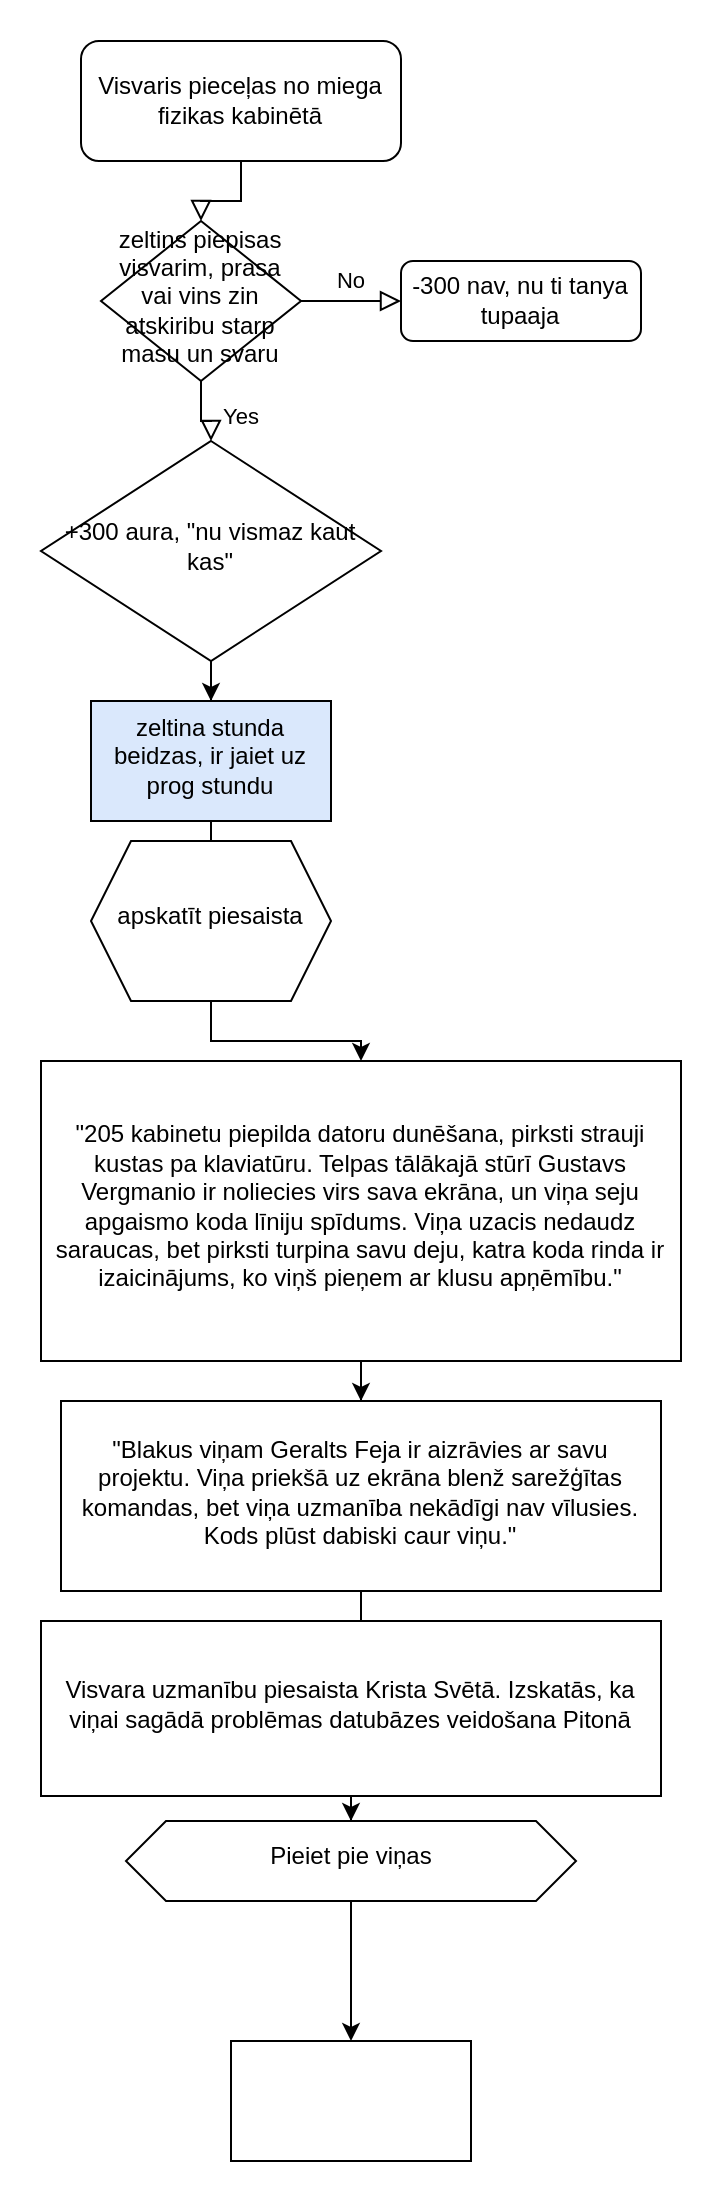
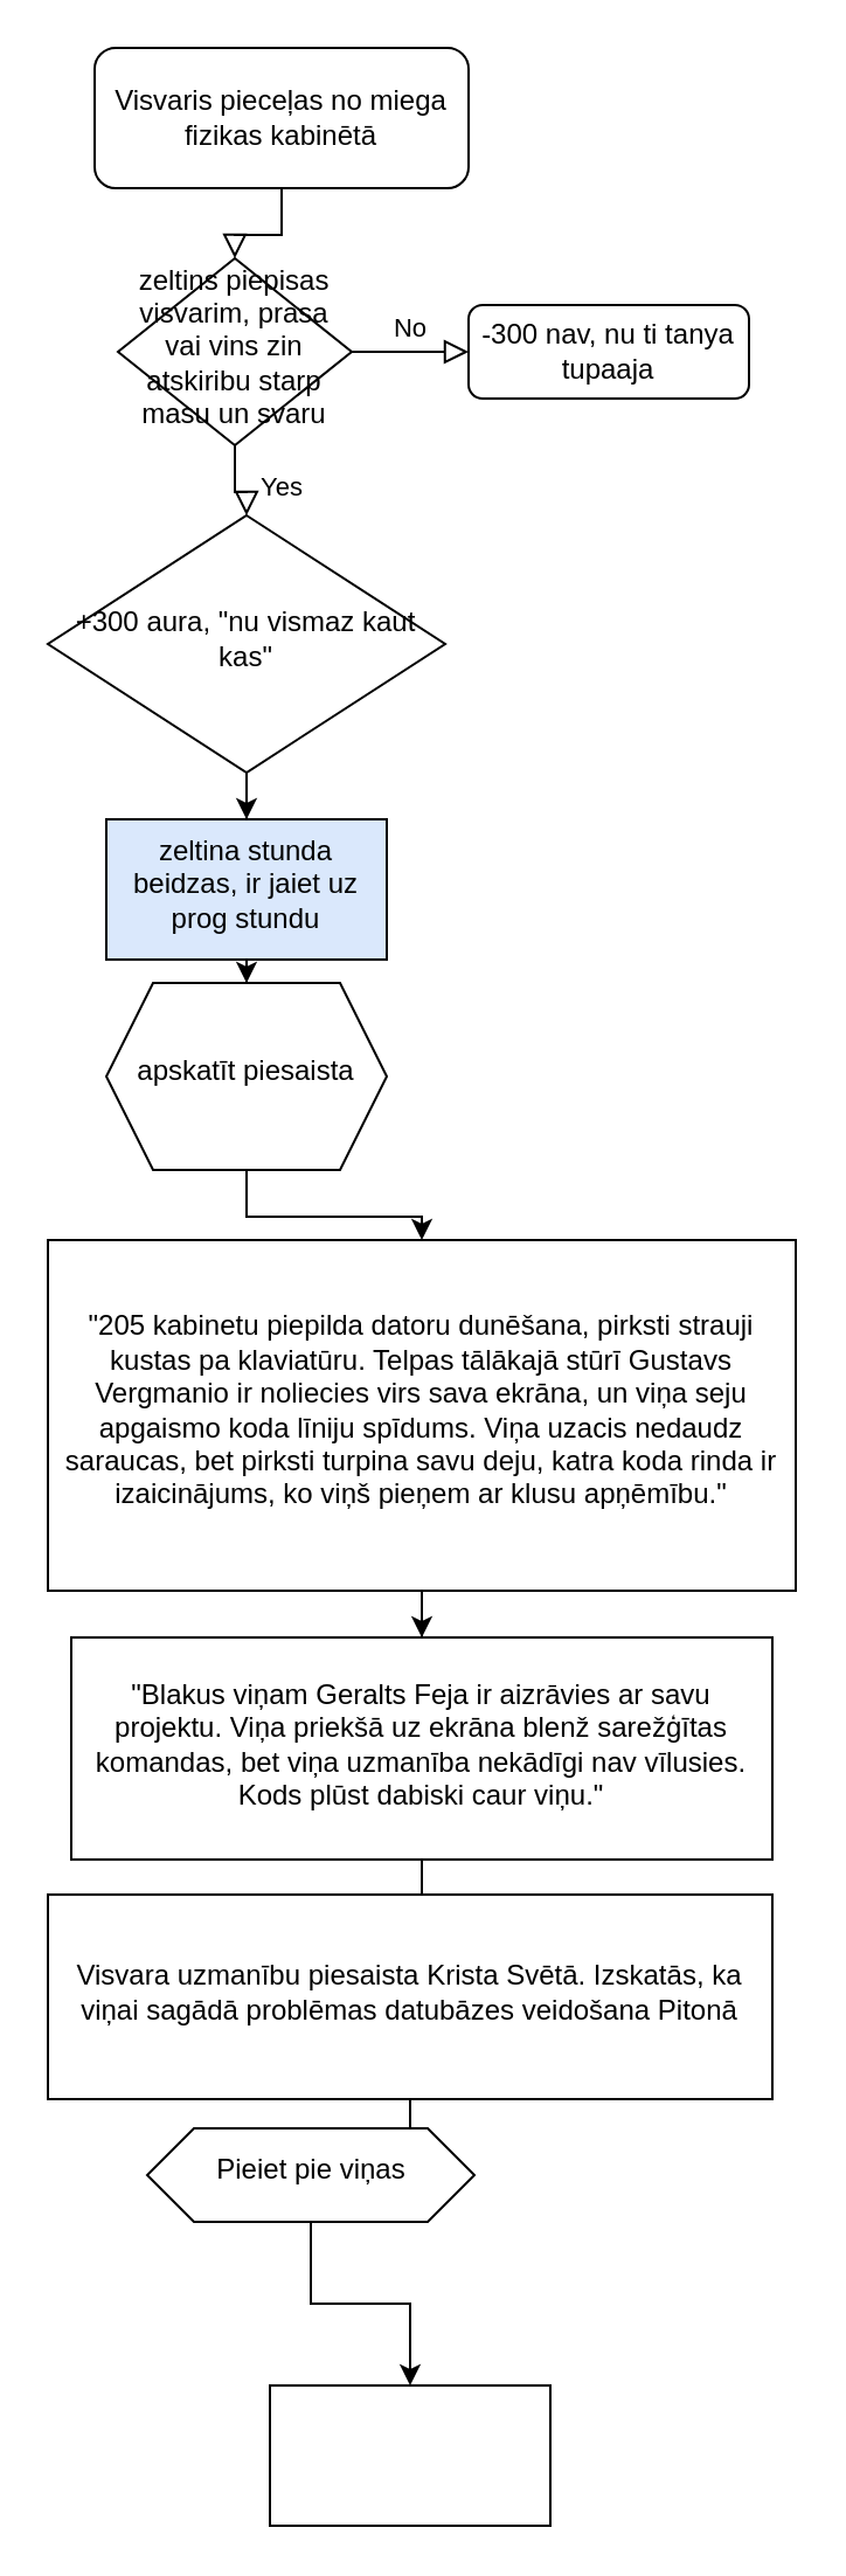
  <mxCell id="0" />
  <mxCell id="1" parent="0" />
  <mxCell id="2" value="" style="rounded=0;html=1;jettySize=auto;orthogonalLoop=1;fontSize=11;endArrow=block;endFill=0;endSize=8;strokeWidth=1;shadow=0;labelBackgroundColor=none;edgeStyle=orthogonalEdgeStyle;" parent="1" source="3" target="6" edge="1"><mxGeometry relative="1" as="geometry" /></mxCell>
  <mxCell id="3" value="Visvaris pieceļas no miega fizikas kabinētā" style="rounded=1;whiteSpace=wrap;html=1;fontSize=12;glass=0;strokeWidth=1;shadow=0;" parent="1" vertex="1"><mxGeometry x="40" y="20" width="160" height="60" as="geometry" /></mxCell>
  <mxCell id="4" value="Yes" style="rounded=0;html=1;jettySize=auto;orthogonalLoop=1;fontSize=11;endArrow=block;endFill=0;endSize=8;strokeWidth=1;shadow=0;labelBackgroundColor=none;edgeStyle=orthogonalEdgeStyle;" parent="1" source="6" target="9" edge="1"><mxGeometry y="20" relative="1" as="geometry"><mxPoint as="offset" /></mxGeometry></mxCell>
  <mxCell id="5" value="No" style="edgeStyle=orthogonalEdgeStyle;rounded=0;html=1;jettySize=auto;orthogonalLoop=1;fontSize=11;endArrow=block;endFill=0;endSize=8;strokeWidth=1;shadow=0;labelBackgroundColor=none;" parent="1" source="6" target="7" edge="1"><mxGeometry y="10" relative="1" as="geometry"><mxPoint as="offset" /></mxGeometry></mxCell>
  <mxCell id="6" value="zeltins piepisas visvarim, prasa vai vins zin atskiribu starp masu un svaru" style="rhombus;whiteSpace=wrap;html=1;shadow=0;fontFamily=Helvetica;fontSize=12;align=center;strokeWidth=1;spacing=6;spacingTop=-4;" parent="1" vertex="1"><mxGeometry x="50" y="110" width="100" height="80" as="geometry" /></mxCell>
  <mxCell id="7" value="-300 nav, nu ti tanya tupaaja" style="rounded=1;whiteSpace=wrap;html=1;fontSize=12;glass=0;strokeWidth=1;shadow=0;" parent="1" vertex="1"><mxGeometry x="200" y="130" width="120" height="40" as="geometry" /></mxCell>
  <mxCell id="8" value="" style="edgeStyle=orthogonalEdgeStyle;rounded=0;orthogonalLoop=1;jettySize=auto;html=1;" parent="1" source="9" target="11" edge="1"><mxGeometry relative="1" as="geometry" /></mxCell>
  <mxCell id="9" value="+300 aura, &quot;nu vismaz kaut kas&quot;" style="rhombus;whiteSpace=wrap;html=1;shadow=0;fontFamily=Helvetica;fontSize=12;align=center;strokeWidth=1;spacing=6;spacingTop=-4;" parent="1" vertex="1"><mxGeometry x="20" y="220" width="170" height="110" as="geometry" /></mxCell>
- <mxCell id="10" value="" style="edgeStyle=orthogonalEdgeStyle;rounded=0;orthogonalLoop=1;jettySize=auto;html=1;endArrow=none;" parent="1" source="11" target="13" edge="1"><mxGeometry relative="1" as="geometry" /></mxCell>
+ <mxCell id="10" value="" style="edgeStyle=orthogonalEdgeStyle;rounded=0;orthogonalLoop=1;jettySize=auto;html=1;" parent="1" source="11" target="13" edge="1"><mxGeometry relative="1" as="geometry" /></mxCell>
  <mxCell id="11" value="zeltina stunda beidzas, ir jaiet uz prog stundu" style="whiteSpace=wrap;html=1;shadow=0;strokeWidth=1;spacing=6;spacingTop=-4;fillColor=#dae8fc;" parent="1" vertex="1"><mxGeometry x="45" y="350" width="120" height="60" as="geometry" /></mxCell>
  <mxCell id="12" value="" style="edgeStyle=orthogonalEdgeStyle;rounded=0;orthogonalLoop=1;jettySize=auto;html=1;" parent="1" source="13" target="15" edge="1"><mxGeometry relative="1" as="geometry" /></mxCell>
  <mxCell id="13" value="apskatīt piesaista" style="shape=hexagon;perimeter=hexagonPerimeter2;whiteSpace=wrap;html=1;fixedSize=1;shadow=0;strokeWidth=1;spacing=6;spacingTop=-4;" parent="1" vertex="1"><mxGeometry x="45" y="420" width="120" height="80" as="geometry" /></mxCell>
  <mxCell id="14" value="" style="edgeStyle=orthogonalEdgeStyle;rounded=0;orthogonalLoop=1;jettySize=auto;html=1;" parent="1" source="15" target="17" edge="1"><mxGeometry relative="1" as="geometry" /></mxCell>
  <mxCell id="15" value="&quot;205 kabinetu piepilda datoru dunēšana, pirksti strauji kustas pa klaviatūru. Telpas tālākajā stūrī Gustavs Vergmanio ir noliecies virs sava ekrāna, un viņa seju apgaismo koda līniju spīdums. Viņa uzacis nedaudz saraucas, bet pirksti turpina savu deju, katra koda rinda ir izaicinājums, ko viņš pieņem ar klusu apņēmību.&quot;" style="whiteSpace=wrap;html=1;shadow=0;strokeWidth=1;spacing=6;spacingTop=-4;" parent="1" vertex="1"><mxGeometry x="20" y="530" width="320" height="150" as="geometry" /></mxCell>
  <mxCell id="16" value="" style="edgeStyle=orthogonalEdgeStyle;rounded=0;orthogonalLoop=1;jettySize=auto;html=1;" edge="1" parent="1" source="17" target="19"><mxGeometry relative="1" as="geometry" /></mxCell>
  <mxCell id="17" value="&quot;Blakus viņam Geralts Feja ir aizrāvies ar savu projektu. Viņa priekšā uz ekrāna blenž sarežģītas komandas, bet viņa uzmanība nekādīgi nav vīlusies. Kods plūst dabiski caur viņu.&quot;" style="whiteSpace=wrap;html=1;shadow=0;strokeWidth=1;spacing=6;spacingTop=-4;" parent="1" vertex="1"><mxGeometry x="30" y="700" width="300" height="95" as="geometry" /></mxCell>
  <mxCell id="18" value="" style="edgeStyle=orthogonalEdgeStyle;rounded=0;orthogonalLoop=1;jettySize=auto;html=1;" edge="1" parent="1" source="19" target="21"><mxGeometry relative="1" as="geometry" /></mxCell>
  <mxCell id="19" value="Visvara uzmanību piesaista Krista Svētā. Izskatās, ka viņai sagādā problēmas datubāzes veidošana Pitonā" style="whiteSpace=wrap;html=1;shadow=0;strokeWidth=1;spacing=6;spacingTop=-4;" vertex="1" parent="1"><mxGeometry x="20" y="810" width="310" height="87.5" as="geometry" /></mxCell>
  <mxCell id="20" value="" style="edgeStyle=orthogonalEdgeStyle;rounded=0;orthogonalLoop=1;jettySize=auto;html=1;" edge="1" parent="1" source="21" target="22"><mxGeometry relative="1" as="geometry" /></mxCell>
- <mxCell id="21" value="Pieiet pie viņas" style="shape=hexagon;perimeter=hexagonPerimeter2;whiteSpace=wrap;html=1;fixedSize=1;shadow=0;strokeWidth=1;spacing=6;spacingTop=-4;" vertex="1" parent="1"><mxGeometry x="62.5" y="910" width="225" height="40" as="geometry" /></mxCell>
+ <mxCell id="21" value="Pieiet pie viņas" style="shape=hexagon;perimeter=hexagonPerimeter2;whiteSpace=wrap;html=1;fixedSize=1;shadow=0;strokeWidth=1;spacing=6;spacingTop=-4;" vertex="1" parent="1"><mxGeometry x="62.5" y="910" width="140" height="40" as="geometry" /></mxCell>
  <mxCell id="22" value="" style="whiteSpace=wrap;html=1;shadow=0;strokeWidth=1;spacing=6;spacingTop=-4;" vertex="1" parent="1"><mxGeometry x="115" y="1020" width="120" height="60" as="geometry" /></mxCell>
